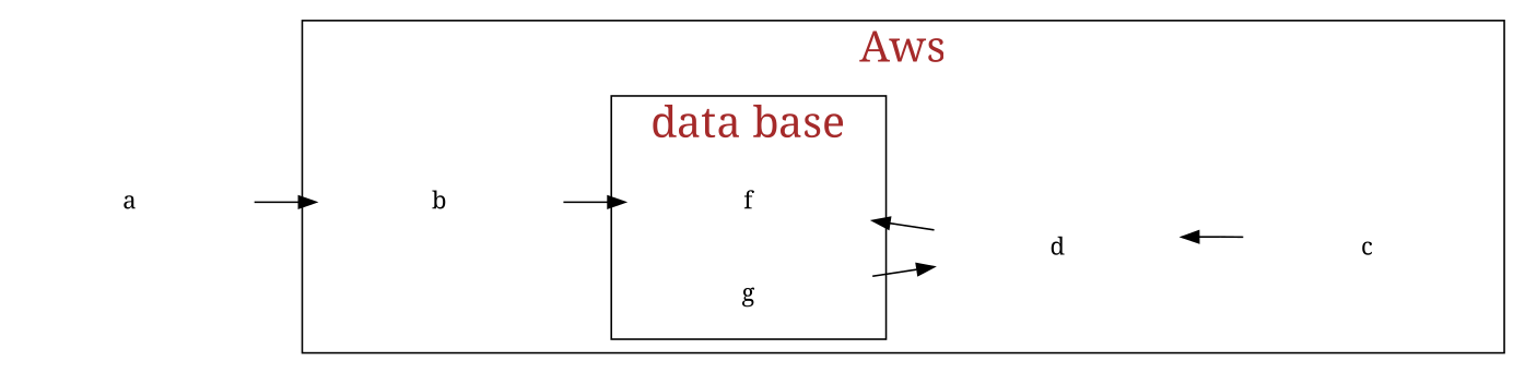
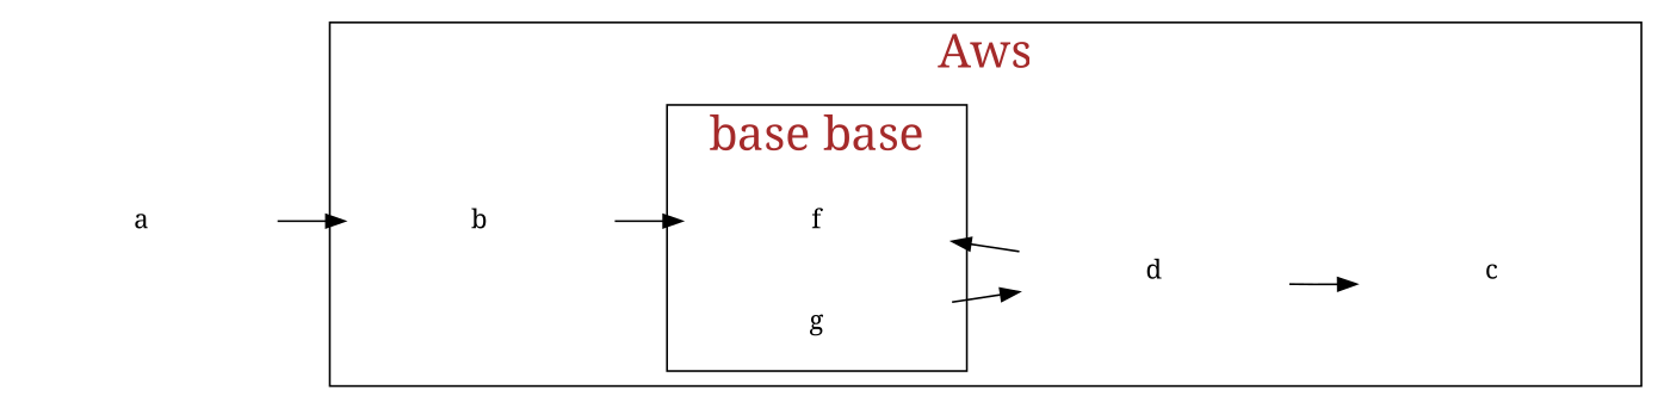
  digraph {
    fontcolor=brown
    fontname="Noto Serif"
    fontsize=25
    rankdir=LR
    node [fontname="Noto Serif" margin=0 shape=none]
    edge [fontname="Noto Serif" fontsize=20]
    f [width=2]
    g [width=2]
    b [width=2]
    c [width=2]
    d [width=2]
    a [width=2]
    subgraph cluster_1 {
      label=Aws
      b
      c
      d
      subgraph cluster_2 {
-       label="data base"
+       label="base base"
        f
        g
      }
    }
    g -> d
    b -> f
-   c -> d
+   d -> c
    d -> f
    a -> b
  }
